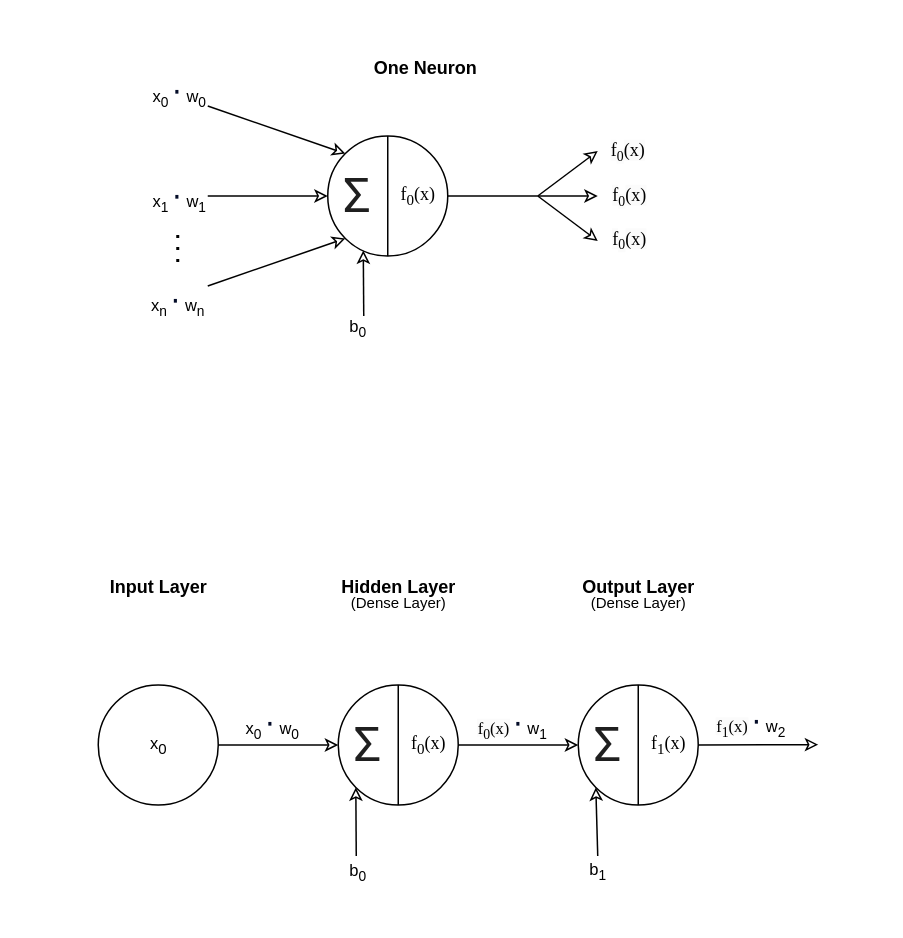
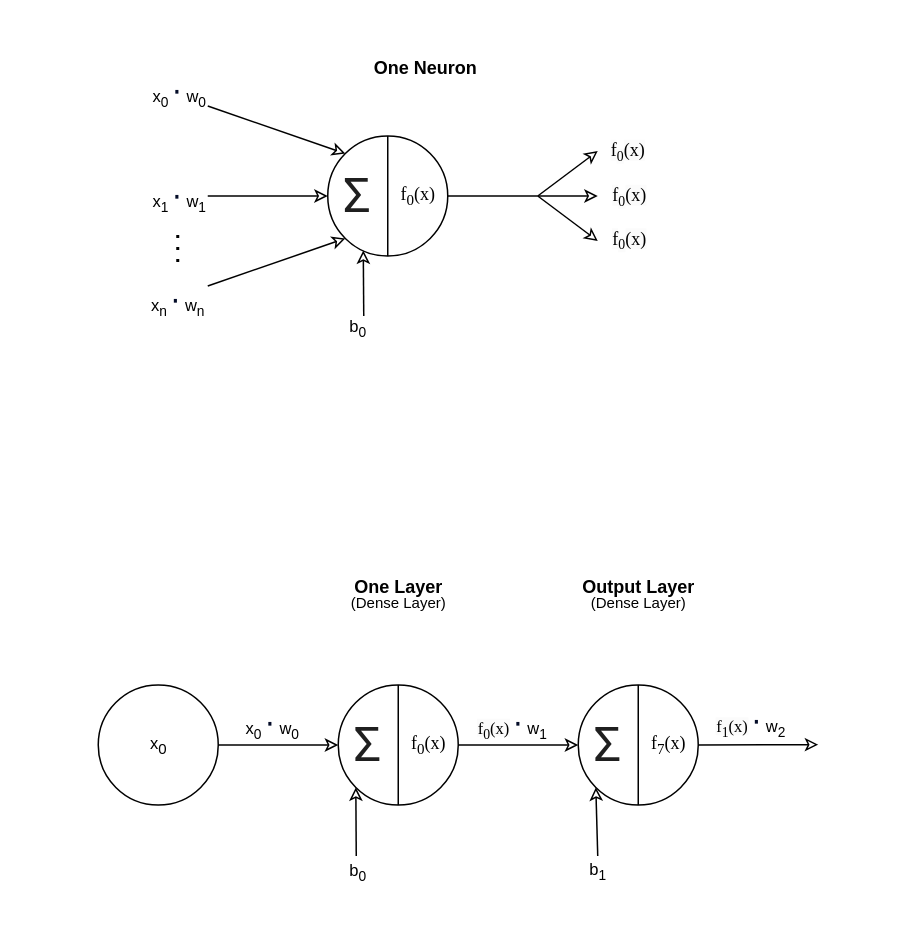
  <mxCell id="0" />
  <mxCell id="1" parent="0" />
  <mxCell id="2" value="" style="rounded=0;whiteSpace=wrap;html=1;strokeColor=none;" parent="1" vertex="1"><mxGeometry x="20" y="320" width="560" height="283" as="geometry" /></mxCell>
  <mxCell id="3" value="" style="rounded=0;whiteSpace=wrap;html=1;strokeColor=none;" parent="1" vertex="1"><mxGeometry x="88" y="20" width="360" height="220" as="geometry" /></mxCell>
  <mxCell id="4" value="" style="endArrow=classic;html=1;rounded=0;entryX=0;entryY=0;entryDx=0;entryDy=0;endFill=0;" parent="1" target="7" edge="1"><mxGeometry width="50" height="50" relative="1" as="geometry"><mxPoint x="138" y="70" as="sourcePoint" /><mxPoint x="228" y="80" as="targetPoint" /></mxGeometry></mxCell>
  <mxCell id="5" value="&lt;div style=&quot;text-align: left;&quot;&gt;x&lt;sub&gt;0&amp;nbsp;&lt;/sub&gt;&lt;font face=&quot;Google Sans, Roboto, arial, sans-serif&quot; color=&quot;#040c28&quot;&gt;&lt;span style=&quot;font-size: 20px; text-wrap: wrap;&quot;&gt;⋅&lt;/span&gt;&lt;/font&gt;&amp;nbsp;w&lt;sub&gt;0&lt;/sub&gt;&lt;/div&gt;" style="edgeLabel;html=1;align=center;verticalAlign=middle;resizable=0;points=[];" parent="4" vertex="1" connectable="0"><mxGeometry x="-0.542" y="1" relative="1" as="geometry"><mxPoint x="-41" y="-16" as="offset" /></mxGeometry></mxCell>
  <mxCell id="6" value="" style="group" parent="1" vertex="1" connectable="0"><mxGeometry x="218" y="90" width="80" height="80" as="geometry" /></mxCell>
  <mxCell id="7" value="" style="ellipse;whiteSpace=wrap;html=1;aspect=fixed;" parent="6" vertex="1"><mxGeometry width="80" height="80" as="geometry" /></mxCell>
  <mxCell id="8" value="" style="endArrow=none;html=1;rounded=0;entryX=0.5;entryY=0;entryDx=0;entryDy=0;exitX=0.5;exitY=1;exitDx=0;exitDy=0;" parent="6" source="7" target="7" edge="1"><mxGeometry width="50" height="50" relative="1" as="geometry"><mxPoint x="20" y="70" as="sourcePoint" /><mxPoint x="70" y="20" as="targetPoint" /></mxGeometry></mxCell>
  <mxCell id="9" value="&lt;span style=&quot;color: rgb(31, 31, 31); font-family: &amp;quot;Google Sans&amp;quot;, Roboto, arial, sans-serif; font-size: 32px; text-align: left; background-color: rgb(255, 255, 255);&quot;&gt;Σ&lt;/span&gt;" style="text;html=1;align=center;verticalAlign=middle;whiteSpace=wrap;rounded=0;" parent="6" vertex="1"><mxGeometry x="10" y="25" width="20" height="30" as="geometry" /></mxCell>
  <mxCell id="10" value="f&lt;sub&gt;0&lt;/sub&gt;(x)" style="text;html=1;align=center;verticalAlign=middle;whiteSpace=wrap;rounded=0;fontFamily=Lucida Console;" parent="6" vertex="1"><mxGeometry x="43" y="32.5" width="35" height="15" as="geometry" /></mxCell>
  <mxCell id="11" value="" style="endArrow=classic;html=1;rounded=0;entryX=0;entryY=0.5;entryDx=0;entryDy=0;endFill=0;" parent="1" target="7" edge="1"><mxGeometry width="50" height="50" relative="1" as="geometry"><mxPoint x="138" y="130" as="sourcePoint" /><mxPoint x="218" y="112" as="targetPoint" /></mxGeometry></mxCell>
  <mxCell id="12" value="x&lt;sub&gt;1&amp;nbsp;&lt;/sub&gt;&lt;span style=&quot;color: rgb(4, 12, 40); font-family: &amp;quot;Google Sans&amp;quot;, Roboto, arial, sans-serif; font-size: 20px; text-align: left; text-wrap: wrap;&quot;&gt;⋅&lt;/span&gt;&amp;nbsp;w&lt;sub&gt;1&lt;/sub&gt;" style="edgeLabel;html=1;align=center;verticalAlign=middle;resizable=0;points=[];" parent="11" vertex="1" connectable="0"><mxGeometry x="-0.542" y="1" relative="1" as="geometry"><mxPoint x="-38" y="1" as="offset" /></mxGeometry></mxCell>
  <mxCell id="13" value="" style="endArrow=classic;html=1;rounded=0;entryX=0;entryY=1;entryDx=0;entryDy=0;endFill=0;" parent="1" target="7" edge="1"><mxGeometry width="50" height="50" relative="1" as="geometry"><mxPoint x="138" y="190" as="sourcePoint" /><mxPoint x="228" y="170" as="targetPoint" /></mxGeometry></mxCell>
  <mxCell id="14" value="x&lt;sub&gt;n&amp;nbsp;&lt;/sub&gt;&lt;span style=&quot;color: rgb(4, 12, 40); font-family: &amp;quot;Google Sans&amp;quot;, Roboto, arial, sans-serif; font-size: 20px; text-align: left; text-wrap: wrap;&quot;&gt;⋅&lt;/span&gt;&amp;nbsp;w&lt;sub&gt;n&lt;/sub&gt;" style="edgeLabel;html=1;align=center;verticalAlign=middle;resizable=0;points=[];" parent="13" vertex="1" connectable="0"><mxGeometry x="-0.542" y="1" relative="1" as="geometry"><mxPoint x="-41" y="18" as="offset" /></mxGeometry></mxCell>
  <mxCell id="15" value="" style="endArrow=none;dashed=1;html=1;dashPattern=1 3;strokeWidth=2;rounded=0;" parent="1" edge="1"><mxGeometry width="50" height="50" relative="1" as="geometry"><mxPoint x="118" y="174" as="sourcePoint" /><mxPoint x="118" y="154" as="targetPoint" /></mxGeometry></mxCell>
  <mxCell id="16" value="" style="endArrow=none;html=1;rounded=0;exitX=1;exitY=0.5;exitDx=0;exitDy=0;" parent="1" source="7" edge="1"><mxGeometry width="50" height="50" relative="1" as="geometry"><mxPoint x="318" y="130" as="sourcePoint" /><mxPoint x="358" y="130" as="targetPoint" /></mxGeometry></mxCell>
  <mxCell id="17" value="" style="endArrow=classic;html=1;rounded=0;endFill=0;" parent="1" edge="1"><mxGeometry width="50" height="50" relative="1" as="geometry"><mxPoint x="358" y="130" as="sourcePoint" /><mxPoint x="398" y="100" as="targetPoint" /></mxGeometry></mxCell>
  <mxCell id="18" value="&lt;span style=&quot;font-family: &amp;quot;Lucida Console&amp;quot;; font-size: 12px; text-wrap: wrap; background-color: rgb(251, 251, 251);&quot;&gt;f&lt;/span&gt;&lt;sub style=&quot;font-family: &amp;quot;Lucida Console&amp;quot;; text-wrap: wrap; background-color: rgb(251, 251, 251);&quot;&gt;0&lt;/sub&gt;&lt;span style=&quot;font-family: &amp;quot;Lucida Console&amp;quot;; font-size: 12px; text-wrap: wrap; background-color: rgb(251, 251, 251);&quot;&gt;(x)&lt;/span&gt;" style="edgeLabel;html=1;align=center;verticalAlign=middle;resizable=0;points=[];" parent="17" vertex="1" connectable="0"><mxGeometry x="-0.021" y="3" relative="1" as="geometry"><mxPoint x="42" y="-13" as="offset" /></mxGeometry></mxCell>
  <mxCell id="19" value="" style="endArrow=classic;html=1;rounded=0;endFill=0;" parent="1" edge="1"><mxGeometry width="50" height="50" relative="1" as="geometry"><mxPoint x="358" y="130" as="sourcePoint" /><mxPoint x="398" y="160" as="targetPoint" /></mxGeometry></mxCell>
  <mxCell id="20" value="&lt;span style=&quot;font-family: &amp;quot;Lucida Console&amp;quot;; font-size: 12px; text-wrap: wrap; background-color: rgb(251, 251, 251);&quot;&gt;f&lt;/span&gt;&lt;sub style=&quot;font-family: &amp;quot;Lucida Console&amp;quot;; text-wrap: wrap; background-color: rgb(251, 251, 251);&quot;&gt;0&lt;/sub&gt;&lt;span style=&quot;font-family: &amp;quot;Lucida Console&amp;quot;; font-size: 12px; text-wrap: wrap; background-color: rgb(251, 251, 251);&quot;&gt;(x)&lt;/span&gt;" style="edgeLabel;html=1;align=center;verticalAlign=middle;resizable=0;points=[];" parent="19" vertex="1" connectable="0"><mxGeometry x="0.441" y="1" relative="1" as="geometry"><mxPoint x="31" y="9" as="offset" /></mxGeometry></mxCell>
  <mxCell id="21" value="" style="endArrow=classic;html=1;rounded=0;endFill=0;" parent="1" edge="1"><mxGeometry width="50" height="50" relative="1" as="geometry"><mxPoint x="358" y="130" as="sourcePoint" /><mxPoint x="398" y="130" as="targetPoint" /></mxGeometry></mxCell>
  <mxCell id="22" value="&lt;span style=&quot;font-family: &amp;quot;Lucida Console&amp;quot;; font-size: 12px; text-wrap: wrap; background-color: rgb(251, 251, 251);&quot;&gt;f&lt;/span&gt;&lt;sub style=&quot;font-family: &amp;quot;Lucida Console&amp;quot;; text-wrap: wrap; background-color: rgb(251, 251, 251);&quot;&gt;0&lt;/sub&gt;&lt;span style=&quot;font-family: &amp;quot;Lucida Console&amp;quot;; font-size: 12px; text-wrap: wrap; background-color: rgb(251, 251, 251);&quot;&gt;(x)&lt;/span&gt;" style="edgeLabel;html=1;align=center;verticalAlign=middle;resizable=0;points=[];" parent="21" vertex="1" connectable="0"><mxGeometry x="0.391" relative="1" as="geometry"><mxPoint x="32" as="offset" /></mxGeometry></mxCell>
  <mxCell id="23" value="One Neuron" style="text;html=1;align=center;verticalAlign=middle;resizable=0;points=[];autosize=1;strokeColor=none;fillColor=none;fontStyle=1" parent="1" vertex="1"><mxGeometry x="238" y="30" width="90" height="30" as="geometry" /></mxCell>
  <mxCell id="24" value="" style="endArrow=classic;html=1;rounded=0;entryX=0.296;entryY=0.954;entryDx=0;entryDy=0;endFill=0;entryPerimeter=0;" parent="1" target="7" edge="1"><mxGeometry width="50" height="50" relative="1" as="geometry"><mxPoint x="242" y="210" as="sourcePoint" /><mxPoint x="240" y="170" as="targetPoint" /></mxGeometry></mxCell>
  <mxCell id="25" value="b&lt;sub&gt;0&lt;/sub&gt;" style="edgeLabel;html=1;align=center;verticalAlign=middle;resizable=0;points=[];" parent="24" vertex="1" connectable="0"><mxGeometry x="-0.542" y="1" relative="1" as="geometry"><mxPoint x="-3" y="18" as="offset" /></mxGeometry></mxCell>
  <mxCell id="26" value="" style="ellipse;whiteSpace=wrap;html=1;aspect=fixed;" parent="1" vertex="1"><mxGeometry x="65" y="456" width="80" height="80" as="geometry" /></mxCell>
  <mxCell id="27" value="&lt;span style=&quot;font-family: Helvetica; font-size: 11px; text-wrap: nowrap; background-color: rgb(255, 255, 255);&quot;&gt;x&lt;/span&gt;&lt;sub style=&quot;font-family: Helvetica; text-wrap: nowrap;&quot;&gt;0&lt;/sub&gt;" style="text;html=1;align=center;verticalAlign=middle;whiteSpace=wrap;rounded=0;fontFamily=Lucida Console;" parent="1" vertex="1"><mxGeometry x="87.5" y="488.5" width="35" height="15" as="geometry" /></mxCell>
  <mxCell id="28" value="" style="group" parent="1" vertex="1" connectable="0"><mxGeometry x="225" y="456" width="80" height="80" as="geometry" /></mxCell>
  <mxCell id="29" value="" style="ellipse;whiteSpace=wrap;html=1;aspect=fixed;" parent="28" vertex="1"><mxGeometry width="80" height="80" as="geometry" /></mxCell>
  <mxCell id="30" value="" style="endArrow=none;html=1;rounded=0;entryX=0.5;entryY=0;entryDx=0;entryDy=0;exitX=0.5;exitY=1;exitDx=0;exitDy=0;" parent="28" source="29" target="29" edge="1"><mxGeometry width="50" height="50" relative="1" as="geometry"><mxPoint x="20" y="70" as="sourcePoint" /><mxPoint x="70" y="20" as="targetPoint" /></mxGeometry></mxCell>
  <mxCell id="31" value="&lt;span style=&quot;color: rgb(31, 31, 31); font-family: &amp;quot;Google Sans&amp;quot;, Roboto, arial, sans-serif; font-size: 32px; text-align: left; background-color: rgb(255, 255, 255);&quot;&gt;Σ&lt;/span&gt;" style="text;html=1;align=center;verticalAlign=middle;whiteSpace=wrap;rounded=0;" parent="28" vertex="1"><mxGeometry x="10" y="25" width="20" height="30" as="geometry" /></mxCell>
  <mxCell id="32" value="f&lt;sub&gt;0&lt;/sub&gt;(x)" style="text;html=1;align=center;verticalAlign=middle;whiteSpace=wrap;rounded=0;fontFamily=Lucida Console;" parent="28" vertex="1"><mxGeometry x="43" y="32.5" width="35" height="15" as="geometry" /></mxCell>
  <mxCell id="33" value="" style="endArrow=classic;html=1;rounded=0;endFill=0;exitX=1;exitY=0.5;exitDx=0;exitDy=0;entryX=0;entryY=0.5;entryDx=0;entryDy=0;" parent="1" source="26" target="29" edge="1"><mxGeometry width="50" height="50" relative="1" as="geometry"><mxPoint x="155" y="496" as="sourcePoint" /><mxPoint x="215" y="496" as="targetPoint" /></mxGeometry></mxCell>
  <mxCell id="34" value="x&lt;sub&gt;0&amp;nbsp;&lt;/sub&gt;&lt;span style=&quot;color: rgb(4, 12, 40); font-family: &amp;quot;Google Sans&amp;quot;, Roboto, arial, sans-serif; font-size: 20px; text-align: left; text-wrap: wrap;&quot;&gt;⋅&lt;/span&gt;&amp;nbsp;w&lt;sub&gt;0&lt;/sub&gt;" style="edgeLabel;html=1;align=center;verticalAlign=middle;resizable=0;points=[];" parent="33" vertex="1" connectable="0"><mxGeometry x="-0.542" y="1" relative="1" as="geometry"><mxPoint x="17" y="-14" as="offset" /></mxGeometry></mxCell>
  <mxCell id="35" value="" style="endArrow=classic;html=1;rounded=0;entryX=0;entryY=1;entryDx=0;entryDy=0;endFill=0;" parent="1" target="29" edge="1"><mxGeometry width="50" height="50" relative="1" as="geometry"><mxPoint x="237" y="570" as="sourcePoint" /><mxPoint x="235" y="450" as="targetPoint" /></mxGeometry></mxCell>
  <mxCell id="36" value="&lt;span style=&quot;color: rgba(0, 0, 0, 0); font-family: monospace; font-size: 0px; text-align: start; background-color: rgb(251, 251, 251);&quot;&gt;%3CmxGraphModel%3E%3Croot%3E%3CmxCell%20id%3D%220%22%2F%3E%3CmxCell%20id%3D%221%22%20parent%3D%220%22%2F%3E%3CmxCell%20id%3D%222%22%20value%3D%22%22%20style%3D%22endArrow%3Dclassic%3Bhtml%3D1%3Brounded%3D0%3BentryX%3D0.296%3BentryY%3D0.954%3BentryDx%3D0%3BentryDy%3D0%3BendFill%3D0%3BentryPerimeter%3D0%3B%22%20edge%3D%221%22%20parent%3D%221%22%3E%3CmxGeometry%20width%3D%2250%22%20height%3D%2250%22%20relative%3D%221%22%20as%3D%22geometry%22%3E%3CmxPoint%20x%3D%22404%22%20y%3D%22350%22%20as%3D%22sourcePoint%22%2F%3E%3CmxPoint%20x%3D%22404%22%20y%3D%22306%22%20as%3D%22targetPoint%22%2F%3E%3C%2FmxGeometry%3E%3C%2FmxCell%3E%3CmxCell%20id%3D%223%22%20value%3D%22b%22%20style%3D%22edgeLabel%3Bhtml%3D1%3Balign%3Dcenter%3BverticalAlign%3Dmiddle%3Bresizable%3D0%3Bpoints%3D%5B%5D%3B%22%20vertex%3D%221%22%20connectable%3D%220%22%20parent%3D%222%22%3E%3CmxGeometry%20x%3D%22-0.542%22%20y%3D%221%22%20relative%3D%221%22%20as%3D%22geometry%22%3E%3CmxPoint%20x%3D%22-3%22%20y%3D%2218%22%20as%3D%22offset%22%2F%3E%3C%2FmxGeometry%3E%3C%2FmxCell%3E%3C%2Froot%3E%3C%2FmxGraphModbl%30&lt;/span&gt;" style="edgeLabel;html=1;align=center;verticalAlign=middle;resizable=0;points=[];" parent="35" vertex="1" connectable="0"><mxGeometry x="-0.542" y="1" relative="1" as="geometry"><mxPoint x="-3" y="18" as="offset" /></mxGeometry></mxCell>
  <mxCell id="37" value="b&lt;sub&gt;0&lt;/sub&gt;" style="edgeLabel;html=1;align=center;verticalAlign=middle;resizable=0;points=[];" parent="35" vertex="1" connectable="0"><mxGeometry x="-0.236" y="1" relative="1" as="geometry"><mxPoint x="2" y="28" as="offset" /></mxGeometry></mxCell>
  <mxCell id="38" value="" style="endArrow=classic;html=1;rounded=0;endFill=0;exitX=1;exitY=0.5;exitDx=0;exitDy=0;entryX=0;entryY=0.5;entryDx=0;entryDy=0;" parent="1" source="29" target="41" edge="1"><mxGeometry width="50" height="50" relative="1" as="geometry"><mxPoint x="315" y="488.5" as="sourcePoint" /><mxPoint x="375" y="496" as="targetPoint" /></mxGeometry></mxCell>
  <mxCell id="39" value="&lt;font style=&quot;font-size: 11px;&quot;&gt;&lt;span style=&quot;font-family: &amp;quot;Lucida Console&amp;quot;; text-wrap: wrap; background-color: rgb(251, 251, 251);&quot;&gt;f&lt;sub&gt;0&lt;/sub&gt;(x)&lt;/span&gt;&lt;sub&gt;&amp;nbsp;&lt;/sub&gt;&lt;span style=&quot;color: rgb(4, 12, 40); font-family: &amp;quot;Google Sans&amp;quot;, Roboto, arial, sans-serif; font-size: 20px; text-align: left; text-wrap: wrap;&quot;&gt;⋅&lt;/span&gt;&amp;nbsp;w&lt;sub&gt;1&lt;/sub&gt;&lt;/font&gt;" style="edgeLabel;html=1;align=center;verticalAlign=middle;resizable=0;points=[];" parent="38" vertex="1" connectable="0"><mxGeometry x="-0.542" y="1" relative="1" as="geometry"><mxPoint x="17" y="-14" as="offset" /></mxGeometry></mxCell>
  <mxCell id="40" value="" style="group" parent="1" vertex="1" connectable="0"><mxGeometry x="385" y="456" width="80" height="80" as="geometry" /></mxCell>
  <mxCell id="41" value="" style="ellipse;whiteSpace=wrap;html=1;aspect=fixed;" parent="40" vertex="1"><mxGeometry width="80" height="80" as="geometry" /></mxCell>
  <mxCell id="42" value="" style="endArrow=none;html=1;rounded=0;entryX=0.5;entryY=0;entryDx=0;entryDy=0;exitX=0.5;exitY=1;exitDx=0;exitDy=0;" parent="40" source="41" target="41" edge="1"><mxGeometry width="50" height="50" relative="1" as="geometry"><mxPoint x="20" y="70" as="sourcePoint" /><mxPoint x="70" y="20" as="targetPoint" /></mxGeometry></mxCell>
  <mxCell id="43" value="&lt;span style=&quot;color: rgb(31, 31, 31); font-family: &amp;quot;Google Sans&amp;quot;, Roboto, arial, sans-serif; font-size: 32px; text-align: left; background-color: rgb(255, 255, 255);&quot;&gt;Σ&lt;/span&gt;" style="text;html=1;align=center;verticalAlign=middle;whiteSpace=wrap;rounded=0;" parent="40" vertex="1"><mxGeometry x="10" y="25" width="20" height="30" as="geometry" /></mxCell>
- <mxCell id="44" value="f&lt;sub&gt;1&lt;/sub&gt;(x)" style="text;html=1;align=center;verticalAlign=middle;whiteSpace=wrap;rounded=0;fontFamily=Lucida Console;" parent="40" vertex="1"><mxGeometry x="43" y="32.5" width="35" height="15" as="geometry" /></mxCell>
+ <mxCell id="44" value="f&lt;sub&gt;7&lt;/sub&gt;(x)" style="text;html=1;align=center;verticalAlign=middle;whiteSpace=wrap;rounded=0;fontFamily=Lucida Console;" parent="40" vertex="1"><mxGeometry x="43" y="32.5" width="35" height="15" as="geometry" /></mxCell>
  <mxCell id="45" value="" style="endArrow=classic;html=1;rounded=0;endFill=0;entryX=0;entryY=1;entryDx=0;entryDy=0;" parent="1" target="41" edge="1"><mxGeometry width="50" height="50" relative="1" as="geometry"><mxPoint x="398" y="570" as="sourcePoint" /><mxPoint x="385" y="456" as="targetPoint" /></mxGeometry></mxCell>
  <mxCell id="46" value="&lt;span style=&quot;color: rgba(0, 0, 0, 0); font-family: monospace; font-size: 0px; text-align: start; background-color: rgb(251, 251, 251);&quot;&gt;%3CmxGraphModel%3E%3Croot%3E%3CmxCell%20id%3D%220%22%2F%3E%3CmxCell%20id%3D%221%22%20parent%3D%220%22%2F%3E%3CmxCell%20id%3D%222%22%20value%3D%22%22%20style%3D%22endArrow%3Dclassic%3Bhtml%3D1%3Brounded%3D0%3BentryX%3D0.296%3BentryY%3D0.954%3BentryDx%3D0%3BentryDy%3D0%3BendFill%3D0%3BentryPerimeter%3D0%3B%22%20edge%3D%221%22%20parent%3D%221%22%3E%3CmxGeometry%20width%3D%2250%22%20height%3D%2250%22%20relative%3D%221%22%20as%3D%22geometry%22%3E%3CmxPoint%20x%3D%22404%22%20y%3D%22350%22%20as%3D%22sourcePoint%22%2F%3E%3CmxPoint%20x%3D%22404%22%20y%3D%22306%22%20as%3D%22targetPoint%22%2F%3E%3C%2FmxGeometry%3E%3C%2FmxCell%3E%3CmxCell%20id%3D%223%22%20value%3D%22b%22%20style%3D%22edgeLabel%3Bhtml%3D1%3Balign%3Dcenter%3BverticalAlign%3Dmiddle%3Bresizable%3D0%3Bpoints%3D%5B%5D%3B%22%20vertex%3D%221%22%20connectable%3D%220%22%20parent%3D%222%22%3E%3CmxGeometry%20x%3D%22-0.542%22%20y%3D%221%22%20relative%3D%221%22%20as%3D%22geometry%22%3E%3CmxPoint%20x%3D%22-3%22%20y%3D%2218%22%20as%3D%22offset%22%2F%3E%3C%2FmxGeometry%3E%3C%2FmxCell%3E%3C%2Froot%3E%3C%2FmxGraphModbl%30&lt;/span&gt;" style="edgeLabel;html=1;align=center;verticalAlign=middle;resizable=0;points=[];" parent="45" vertex="1" connectable="0"><mxGeometry x="-0.542" y="1" relative="1" as="geometry"><mxPoint x="-3" y="18" as="offset" /></mxGeometry></mxCell>
  <mxCell id="47" value="b&lt;sub&gt;1&lt;/sub&gt;" style="edgeLabel;html=1;align=center;verticalAlign=middle;resizable=0;points=[];" parent="45" vertex="1" connectable="0"><mxGeometry x="-0.236" y="1" relative="1" as="geometry"><mxPoint x="1" y="27" as="offset" /></mxGeometry></mxCell>
  <mxCell id="48" value="" style="endArrow=classic;html=1;rounded=0;endFill=0;entryX=0;entryY=0.5;entryDx=0;entryDy=0;exitX=1;exitY=0.5;exitDx=0;exitDy=0;" parent="1" source="41" edge="1"><mxGeometry width="50" height="50" relative="1" as="geometry"><mxPoint x="485" y="496" as="sourcePoint" /><mxPoint x="545" y="495.77" as="targetPoint" /></mxGeometry></mxCell>
  <mxCell id="49" value="&lt;font style=&quot;font-size: 11px;&quot;&gt;&lt;span style=&quot;font-family: &amp;quot;Lucida Console&amp;quot;; text-wrap: wrap; background-color: rgb(251, 251, 251);&quot;&gt;f&lt;sub&gt;1&lt;/sub&gt;(x)&lt;/span&gt;&lt;sub&gt;&amp;nbsp;&lt;/sub&gt;&lt;span style=&quot;color: rgb(4, 12, 40); font-family: &amp;quot;Google Sans&amp;quot;, Roboto, arial, sans-serif; font-size: 20px; text-align: left; text-wrap: wrap;&quot;&gt;⋅&lt;/span&gt;&amp;nbsp;w&lt;sub&gt;2&lt;/sub&gt;&lt;/font&gt;" style="edgeLabel;html=1;align=center;verticalAlign=middle;resizable=0;points=[];" parent="48" vertex="1" connectable="0"><mxGeometry x="-0.542" y="1" relative="1" as="geometry"><mxPoint x="17" y="-14" as="offset" /></mxGeometry></mxCell>
  <mxCell id="50" value="Output Layer" style="text;html=1;align=center;verticalAlign=middle;resizable=0;points=[];autosize=1;strokeColor=none;fillColor=none;fontStyle=1" parent="1" vertex="1"><mxGeometry x="380" y="376" width="90" height="30" as="geometry" /></mxCell>
- <mxCell id="51" value="Hidden Layer" style="text;html=1;align=center;verticalAlign=middle;resizable=0;points=[];autosize=1;strokeColor=none;fillColor=none;fontStyle=1" parent="1" vertex="1"><mxGeometry x="220" y="376" width="90" height="30" as="geometry" /></mxCell>
- <mxCell id="52" value="Input Layer" style="text;html=1;align=center;verticalAlign=middle;resizable=0;points=[];autosize=1;strokeColor=none;fillColor=none;fontStyle=1" parent="1" vertex="1"><mxGeometry x="65" y="376" width="80" height="30" as="geometry" /></mxCell>
+ <mxCell id="51" value="One Layer" style="text;html=1;align=center;verticalAlign=middle;resizable=0;points=[];autosize=1;strokeColor=none;fillColor=none;fontStyle=1" parent="1" vertex="1"><mxGeometry x="220" y="376" width="90" height="30" as="geometry" /></mxCell>
  <mxCell id="53" value="&lt;span style=&quot;font-weight: normal;&quot;&gt;&lt;font style=&quot;font-size: 10px;&quot;&gt;(Dense Layer)&lt;/font&gt;&lt;/span&gt;" style="text;html=1;align=center;verticalAlign=middle;resizable=0;points=[];autosize=1;strokeColor=none;fillColor=none;fontStyle=1" parent="1" vertex="1"><mxGeometry x="220" y="386" width="90" height="30" as="geometry" /></mxCell>
  <mxCell id="54" value="&lt;span style=&quot;font-weight: normal;&quot;&gt;&lt;font style=&quot;font-size: 10px;&quot;&gt;(Dense Layer)&lt;/font&gt;&lt;/span&gt;" style="text;html=1;align=center;verticalAlign=middle;resizable=0;points=[];autosize=1;strokeColor=none;fillColor=none;fontStyle=1" parent="1" vertex="1"><mxGeometry x="380" y="386" width="90" height="30" as="geometry" /></mxCell>
